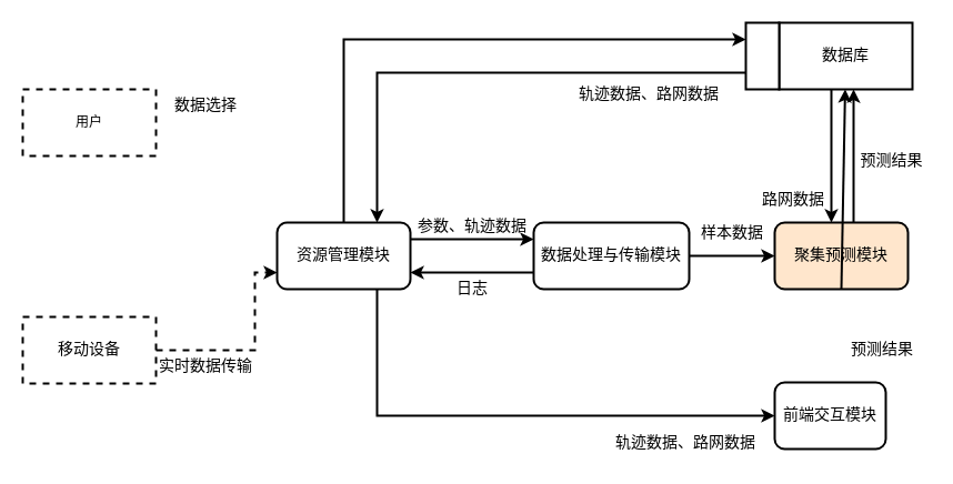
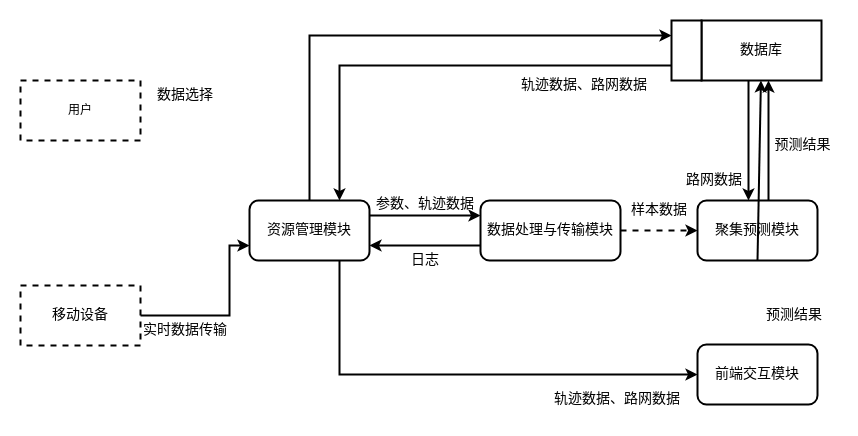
  <mxCell id="0" />
  <mxCell id="1" parent="0" />
  <mxCell id="2" value="用户" style="rounded=0;whiteSpace=wrap;html=1;strokeWidth=2;dashed=1;" parent="1" vertex="1"><mxGeometry x="20" y="80" width="120" height="60" as="geometry" /></mxCell>
  <mxCell id="3" value="&lt;font face=&quot;Times New Roman&quot; style=&quot;font-size: 14px&quot;&gt;移动设备&lt;/font&gt;" style="rounded=0;whiteSpace=wrap;html=1;strokeWidth=2;dashed=1;" parent="1" vertex="1"><mxGeometry x="20" y="285" width="120" height="60" as="geometry" /></mxCell>
  <mxCell id="4" value="&lt;font face=&quot;Times New Roman&quot;&gt;&lt;span style=&quot;font-size: 14px&quot;&gt;资源管理模块&lt;/span&gt;&lt;/font&gt;" style="rounded=1;whiteSpace=wrap;html=1;strokeWidth=2;" parent="1" vertex="1"><mxGeometry x="249" y="200" width="120" height="60" as="geometry" /></mxCell>
  <mxCell id="5" value="实时数据传输" style="text;html=1;strokeColor=none;fillColor=none;align=center;verticalAlign=middle;whiteSpace=wrap;rounded=0;fontFamily=Times New Roman;fontSize=14;strokeWidth=2;" parent="1" vertex="1"><mxGeometry x="140" y="315" width="90" height="30" as="geometry" /></mxCell>
- <mxCell id="6" value="&lt;font face=&quot;Times New Roman&quot;&gt;&lt;span style=&quot;font-size: 14px&quot;&gt;前端交互模块&lt;/span&gt;&lt;/font&gt;" style="rounded=1;whiteSpace=wrap;html=1;strokeWidth=2;" parent="1" vertex="1"><mxGeometry x="697" y="344" width="100" height="60" as="geometry" /></mxCell>
- <mxCell id="7" value="&lt;font face=&quot;Times New Roman&quot;&gt;&lt;span style=&quot;font-size: 14px&quot;&gt;聚集预测模块&lt;/span&gt;&lt;/font&gt;" style="rounded=1;whiteSpace=wrap;html=1;strokeWidth=2;fillColor=#ffe6cc;" parent="1" vertex="1"><mxGeometry x="697" y="200" width="120" height="60" as="geometry" /></mxCell>
- <mxCell id="8" value="" style="edgeStyle=orthogonalEdgeStyle;rounded=0;orthogonalLoop=1;jettySize=auto;html=1;fontFamily=Times New Roman;fontSize=14;strokeWidth=2;" parent="1" source="9" target="7" edge="1"><mxGeometry relative="1" as="geometry" /></mxCell>
+ <mxCell id="6" value="&lt;font face=&quot;Times New Roman&quot;&gt;&lt;span style=&quot;font-size: 14px&quot;&gt;前端交互模块&lt;/span&gt;&lt;/font&gt;" style="rounded=1;whiteSpace=wrap;html=1;strokeWidth=2;" parent="1" vertex="1"><mxGeometry x="697" y="344" width="120" height="60" as="geometry" /></mxCell>
+ <mxCell id="7" value="&lt;font face=&quot;Times New Roman&quot;&gt;&lt;span style=&quot;font-size: 14px&quot;&gt;聚集预测模块&lt;/span&gt;&lt;/font&gt;" style="rounded=1;whiteSpace=wrap;html=1;strokeWidth=2;" parent="1" vertex="1"><mxGeometry x="697" y="200" width="120" height="60" as="geometry" /></mxCell>
+ <mxCell id="8" value="" style="edgeStyle=orthogonalEdgeStyle;rounded=0;orthogonalLoop=1;jettySize=auto;html=1;fontFamily=Times New Roman;fontSize=14;strokeWidth=2;dashed=1;" parent="1" source="9" target="7" edge="1"><mxGeometry relative="1" as="geometry" /></mxCell>
  <mxCell id="9" value="&lt;font face=&quot;Times New Roman&quot;&gt;&lt;span style=&quot;font-size: 14px&quot;&gt;数据处理与传输模块&lt;/span&gt;&lt;/font&gt;" style="rounded=1;whiteSpace=wrap;html=1;strokeWidth=2;" parent="1" vertex="1"><mxGeometry x="480" y="200" width="140" height="60" as="geometry" /></mxCell>
  <mxCell id="10" value="日志" style="text;html=1;strokeColor=none;fillColor=none;align=center;verticalAlign=middle;whiteSpace=wrap;rounded=0;fontFamily=Times New Roman;fontSize=14;strokeWidth=2;" parent="1" vertex="1"><mxGeometry x="395" y="250" width="60" height="20" as="geometry" /></mxCell>
  <mxCell id="11" value="" style="group;strokeWidth=2;" parent="1" vertex="1" connectable="0"><mxGeometry x="671" y="20" width="150" height="60" as="geometry" /></mxCell>
  <mxCell id="12" value="数据库" style="rounded=0;whiteSpace=wrap;html=1;fontFamily=Times New Roman;fontSize=14;strokeWidth=2;" parent="11" vertex="1"><mxGeometry x="30" width="120" height="60" as="geometry" /></mxCell>
  <mxCell id="13" value="" style="rounded=0;whiteSpace=wrap;html=1;fontFamily=Times New Roman;fontSize=14;strokeWidth=2;" parent="11" vertex="1"><mxGeometry width="30" height="60" as="geometry" /></mxCell>
  <mxCell id="14" value="" style="endArrow=classic;html=1;rounded=0;fontFamily=Times New Roman;fontSize=14;exitX=0.5;exitY=0;exitDx=0;exitDy=0;strokeWidth=2;" parent="1" edge="1"><mxGeometry width="50" height="50" relative="1" as="geometry"><mxPoint x="768" y="200" as="sourcePoint" /><mxPoint x="768" y="80" as="targetPoint" /></mxGeometry></mxCell>
  <mxCell id="15" value="预测结果" style="text;html=1;strokeColor=none;fillColor=none;align=center;verticalAlign=middle;whiteSpace=wrap;rounded=0;fontFamily=Times New Roman;fontSize=14;strokeWidth=2;" parent="1" vertex="1"><mxGeometry x="769" y="130" width="67" height="30" as="geometry" /></mxCell>
  <mxCell id="16" value="" style="endArrow=classic;html=1;rounded=0;fontFamily=Times New Roman;fontSize=14;exitX=0.75;exitY=1;exitDx=0;exitDy=0;entryX=0;entryY=0.5;entryDx=0;entryDy=0;strokeWidth=2;" parent="1" source="4" target="6" edge="1"><mxGeometry width="50" height="50" relative="1" as="geometry"><mxPoint x="389" y="250" as="sourcePoint" /><mxPoint x="439" y="200" as="targetPoint" /><Array as="points"><mxPoint x="339" y="374" /></Array></mxGeometry></mxCell>
  <mxCell id="17" value="轨迹数据、路网数据" style="text;html=1;strokeColor=none;fillColor=none;align=center;verticalAlign=middle;whiteSpace=wrap;rounded=0;fontFamily=Times New Roman;fontSize=14;strokeWidth=2;" parent="1" vertex="1"><mxGeometry x="547" y="384" width="140" height="30" as="geometry" /></mxCell>
  <mxCell id="18" value="预测结果" style="text;html=1;strokeColor=none;fillColor=none;align=center;verticalAlign=middle;whiteSpace=wrap;rounded=0;fontFamily=Times New Roman;fontSize=14;strokeWidth=2;" parent="1" vertex="1"><mxGeometry x="754" y="300" width="80" height="30" as="geometry" /></mxCell>
  <mxCell id="19" value="" style="endArrow=classic;html=1;rounded=0;fontFamily=Times New Roman;fontSize=14;exitX=0.5;exitY=1;exitDx=0;exitDy=0;strokeWidth=2;" parent="1" source="7" target="12" edge="1"><mxGeometry width="50" height="50" relative="1" as="geometry"><mxPoint x="767" y="210" as="sourcePoint" /><mxPoint x="767" y="90" as="targetPoint" /></mxGeometry></mxCell>
  <mxCell id="20" value="数据选择" style="text;html=1;strokeColor=none;fillColor=none;align=center;verticalAlign=middle;whiteSpace=wrap;rounded=0;fontFamily=Times New Roman;fontSize=14;strokeWidth=2;" parent="1" vertex="1"><mxGeometry x="140" y="80" width="90" height="30" as="geometry" /></mxCell>
  <mxCell id="21" value="参数、轨迹数据" style="text;html=1;strokeColor=none;fillColor=none;align=center;verticalAlign=middle;whiteSpace=wrap;rounded=0;fontFamily=Times New Roman;fontSize=14;strokeWidth=2;" parent="1" vertex="1"><mxGeometry x="359" y="194" width="132" height="20" as="geometry" /></mxCell>
- <mxCell id="22" value="" style="endArrow=classic;html=1;rounded=0;fontFamily=Times New Roman;fontSize=14;entryX=0;entryY=0.75;entryDx=0;entryDy=0;exitX=1;exitY=0.5;exitDx=0;exitDy=0;strokeWidth=2;dashed=1;" parent="1" source="3" target="4" edge="1"><mxGeometry width="50" height="50" relative="1" as="geometry"><mxPoint x="279" y="430" as="sourcePoint" /><mxPoint x="329" y="380" as="targetPoint" /><Array as="points"><mxPoint x="229" y="315" /><mxPoint x="229" y="245" /></Array></mxGeometry></mxCell>
+ <mxCell id="22" value="" style="endArrow=classic;html=1;rounded=0;fontFamily=Times New Roman;fontSize=14;entryX=0;entryY=0.75;entryDx=0;entryDy=0;exitX=1;exitY=0.5;exitDx=0;exitDy=0;strokeWidth=2;" parent="1" source="3" target="4" edge="1"><mxGeometry width="50" height="50" relative="1" as="geometry"><mxPoint x="279" y="430" as="sourcePoint" /><mxPoint x="329" y="380" as="targetPoint" /><Array as="points"><mxPoint x="229" y="315" /><mxPoint x="229" y="245" /></Array></mxGeometry></mxCell>
  <mxCell id="23" value="" style="endArrow=classic;html=1;rounded=0;fontFamily=Times New Roman;fontSize=14;exitX=0.5;exitY=0;exitDx=0;exitDy=0;entryX=0;entryY=0.25;entryDx=0;entryDy=0;strokeWidth=2;" parent="1" source="4" target="13" edge="1"><mxGeometry width="50" height="50" relative="1" as="geometry"><mxPoint x="379" y="240" as="sourcePoint" /><mxPoint x="659" y="30" as="targetPoint" /><Array as="points"><mxPoint x="309" y="35" /></Array></mxGeometry></mxCell>
  <mxCell id="24" value="" style="endArrow=classic;html=1;rounded=0;fontFamily=Times New Roman;fontSize=14;entryX=0.75;entryY=0;entryDx=0;entryDy=0;exitX=0;exitY=0.75;exitDx=0;exitDy=0;strokeWidth=2;" parent="1" source="13" target="4" edge="1"><mxGeometry width="50" height="50" relative="1" as="geometry"><mxPoint x="379" y="230" as="sourcePoint" /><mxPoint x="429" y="180" as="targetPoint" /><Array as="points"><mxPoint x="339" y="65" /></Array></mxGeometry></mxCell>
  <mxCell id="25" value="轨迹数据、路网数据" style="text;html=1;strokeColor=none;fillColor=none;align=center;verticalAlign=middle;whiteSpace=wrap;rounded=0;fontFamily=Times New Roman;fontSize=14;strokeWidth=2;" parent="1" vertex="1"><mxGeometry x="514" y="70" width="140" height="30" as="geometry" /></mxCell>
  <mxCell id="26" value="" style="endArrow=classic;html=1;rounded=0;fontFamily=Times New Roman;fontSize=14;entryX=0;entryY=0.25;entryDx=0;entryDy=0;exitX=1;exitY=0.25;exitDx=0;exitDy=0;strokeWidth=2;" parent="1" source="4" target="9" edge="1"><mxGeometry width="50" height="50" relative="1" as="geometry"><mxPoint x="379" y="210" as="sourcePoint" /><mxPoint x="429" y="160" as="targetPoint" /></mxGeometry></mxCell>
  <mxCell id="27" value="" style="endArrow=classic;html=1;rounded=0;fontFamily=Times New Roman;fontSize=14;entryX=1;entryY=0.75;entryDx=0;entryDy=0;exitX=0;exitY=0.75;exitDx=0;exitDy=0;strokeWidth=2;" parent="1" source="9" target="4" edge="1"><mxGeometry width="50" height="50" relative="1" as="geometry"><mxPoint x="379" y="210" as="sourcePoint" /><mxPoint x="429" y="160" as="targetPoint" /></mxGeometry></mxCell>
  <mxCell id="28" value="样本数据" style="text;html=1;strokeColor=none;fillColor=none;align=center;verticalAlign=middle;whiteSpace=wrap;rounded=0;fontFamily=Times New Roman;fontSize=14;strokeWidth=2;" parent="1" vertex="1"><mxGeometry x="629" y="200" width="60" height="20" as="geometry" /></mxCell>
  <mxCell id="29" value="" style="endArrow=classic;html=1;rounded=0;fontFamily=Times New Roman;fontSize=14;entryX=0.25;entryY=0;entryDx=0;entryDy=0;strokeWidth=2;" parent="1" edge="1"><mxGeometry width="50" height="50" relative="1" as="geometry"><mxPoint x="748" y="80" as="sourcePoint" /><mxPoint x="748" y="200" as="targetPoint" /></mxGeometry></mxCell>
  <mxCell id="30" value="路网数据" style="text;html=1;strokeColor=none;fillColor=none;align=center;verticalAlign=middle;whiteSpace=wrap;rounded=0;fontFamily=Times New Roman;fontSize=14;strokeWidth=2;" parent="1" vertex="1"><mxGeometry x="679" y="170" width="70" height="20" as="geometry" /></mxCell>
